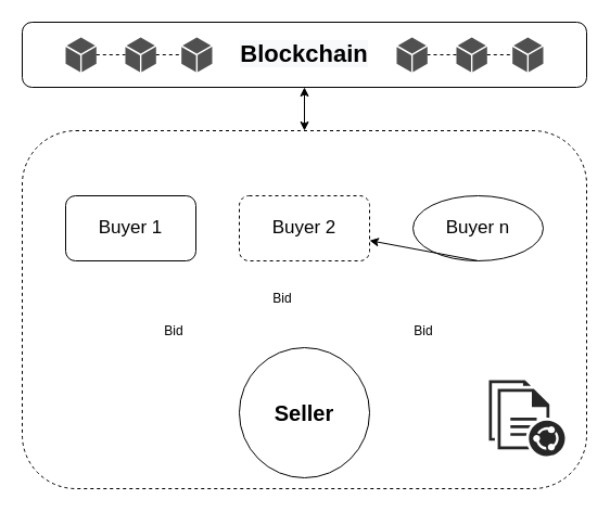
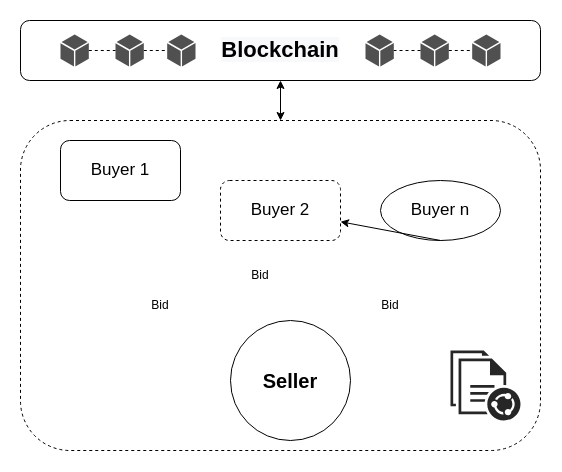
  <mxCell id="0" />
  <mxCell id="1" parent="0" />
  <mxCell id="2" value="" style="rounded=1;whiteSpace=wrap;html=1;dashed=1;fillColor=none;" parent="1" vertex="1"><mxGeometry x="20" y="120" width="520" height="330" as="geometry" /></mxCell>
- <mxCell id="3" value="&lt;font style=&quot;font-size: 20px;&quot;&gt;Seller&lt;/font&gt;" style="ellipse;whiteSpace=wrap;html=1;aspect=fixed;fontStyle=1" parent="1" vertex="1"><mxGeometry x="220" y="320" width="120" height="120" as="geometry" /></mxCell>
- <mxCell id="4" value="&lt;font style=&quot;font-size: 17px;&quot;&gt;Buyer 1&lt;/font&gt;" style="rounded=1;whiteSpace=wrap;html=1;" parent="1" vertex="1"><mxGeometry x="60" y="180" width="120" height="60" as="geometry" /></mxCell>
+ <mxCell id="3" value="&lt;font style=&quot;font-size: 20px;&quot;&gt;Seller&lt;/font&gt;" style="ellipse;whiteSpace=wrap;html=1;aspect=fixed;fontStyle=1" parent="1" vertex="1"><mxGeometry x="230" y="320" width="120" height="120" as="geometry" /></mxCell>
+ <mxCell id="4" value="&lt;font style=&quot;font-size: 17px;&quot;&gt;Buyer 1&lt;/font&gt;" style="rounded=1;whiteSpace=wrap;html=1;" parent="1" vertex="1"><mxGeometry x="60" y="140" width="120" height="60" as="geometry" /></mxCell>
  <mxCell id="5" value="&lt;font style=&quot;font-size: 17px;&quot;&gt;Buyer 2&lt;/font&gt;" style="rounded=1;whiteSpace=wrap;html=1;dashed=1;" parent="1" vertex="1"><mxGeometry x="220" y="180" width="120" height="60" as="geometry" /></mxCell>
  <mxCell id="6" value="&lt;font style=&quot;font-size: 17px;&quot;&gt;Buyer n&lt;/font&gt;" style="ellipse;whiteSpace=wrap;html=1;" parent="1" vertex="1"><mxGeometry x="380" y="180" width="120" height="60" as="geometry" /></mxCell>
  <mxCell id="7" value="" style="endArrow=classic;html=1;rounded=0;exitX=0.5;exitY=1;exitDx=0;exitDy=0;" parent="1" source="6" target="5" edge="1"><mxGeometry width="50" height="50" relative="1" as="geometry"><mxPoint x="250" y="390" as="sourcePoint" /><mxPoint x="300" y="340" as="targetPoint" /></mxGeometry></mxCell>
  <mxCell id="8" value="Bid" style="text;html=1;strokeColor=none;fillColor=none;align=center;verticalAlign=middle;whiteSpace=wrap;rounded=0;" parent="1" vertex="1"><mxGeometry x="130" y="290" width="60" height="30" as="geometry" /></mxCell>
  <mxCell id="9" value="Bid" style="text;html=1;strokeColor=none;fillColor=none;align=center;verticalAlign=middle;whiteSpace=wrap;rounded=0;" parent="1" vertex="1"><mxGeometry x="230" y="260" width="60" height="30" as="geometry" /></mxCell>
  <mxCell id="10" value="Bid" style="text;html=1;strokeColor=none;fillColor=none;align=center;verticalAlign=middle;whiteSpace=wrap;rounded=0;" parent="1" vertex="1"><mxGeometry x="360" y="290" width="60" height="30" as="geometry" /></mxCell>
  <mxCell id="11" value="" style="sketch=0;pointerEvents=1;shadow=0;dashed=0;html=1;strokeColor=none;fillColor=#262626;labelPosition=center;verticalLabelPosition=bottom;verticalAlign=top;outlineConnect=0;align=center;shape=mxgraph.office.concepts.documents_shared;fontColor=#000000;" parent="1" vertex="1"><mxGeometry x="450" y="350" width="70" height="70" as="geometry" /></mxCell>
  <mxCell id="12" value="&lt;font style=&quot;font-size: 22px;&quot;&gt;&lt;span style=&quot;color: rgb(0, 0, 0); font-family: Helvetica; font-style: normal; font-variant-ligatures: normal; font-variant-caps: normal; font-weight: 700; letter-spacing: normal; orphans: 2; text-align: center; text-indent: 0px; text-transform: none; widows: 2; word-spacing: 0px; -webkit-text-stroke-width: 0px; background-color: rgb(248, 249, 250); text-decoration-thickness: initial; text-decoration-style: initial; text-decoration-color: initial; float: none; display: inline !important;&quot;&gt;Blockchain&lt;/span&gt;&lt;br&gt;&lt;/font&gt;" style="rounded=1;whiteSpace=wrap;html=1;fontSize=16;fontColor=#000000;fillColor=none;" parent="1" vertex="1"><mxGeometry x="20" y="20" width="520" height="60" as="geometry" /></mxCell>
  <mxCell id="13" value="" style="endArrow=classic;startArrow=classic;html=1;rounded=0;fontSize=22;fontColor=#000000;entryX=0.5;entryY=1;entryDx=0;entryDy=0;" parent="1" source="2" target="12" edge="1"><mxGeometry width="50" height="50" relative="1" as="geometry"><mxPoint x="140" y="340" as="sourcePoint" /><mxPoint x="190" y="290" as="targetPoint" /></mxGeometry></mxCell>
  <mxCell id="14" value="" style="sketch=0;pointerEvents=1;shadow=0;dashed=0;html=1;strokeColor=none;fillColor=#505050;labelPosition=center;verticalLabelPosition=bottom;verticalAlign=top;outlineConnect=0;align=center;shape=mxgraph.office.concepts.node_generic;fontSize=22;fontColor=#000000;" parent="1" vertex="1"><mxGeometry x="365" y="34" width="28.31" height="32" as="geometry" /></mxCell>
  <mxCell id="15" value="" style="sketch=0;pointerEvents=1;shadow=0;dashed=0;html=1;strokeColor=none;fillColor=#505050;labelPosition=center;verticalLabelPosition=bottom;verticalAlign=top;outlineConnect=0;align=center;shape=mxgraph.office.concepts.node_generic;fontSize=22;fontColor=#000000;" parent="1" vertex="1"><mxGeometry x="420" y="34" width="28.31" height="32" as="geometry" /></mxCell>
  <mxCell id="16" value="" style="sketch=0;pointerEvents=1;shadow=0;dashed=0;html=1;strokeColor=none;fillColor=#505050;labelPosition=center;verticalLabelPosition=bottom;verticalAlign=top;outlineConnect=0;align=center;shape=mxgraph.office.concepts.node_generic;fontSize=22;fontColor=#000000;" parent="1" vertex="1"><mxGeometry x="471.69" y="34" width="28.31" height="32" as="geometry" /></mxCell>
  <mxCell id="17" value="" style="sketch=0;pointerEvents=1;shadow=0;dashed=0;html=1;strokeColor=none;fillColor=#505050;labelPosition=center;verticalLabelPosition=bottom;verticalAlign=top;outlineConnect=0;align=center;shape=mxgraph.office.concepts.node_generic;fontSize=22;fontColor=#000000;" parent="1" vertex="1"><mxGeometry x="60" y="34" width="28.31" height="32" as="geometry" /></mxCell>
  <mxCell id="18" value="" style="sketch=0;pointerEvents=1;shadow=0;dashed=0;html=1;strokeColor=none;fillColor=#505050;labelPosition=center;verticalLabelPosition=bottom;verticalAlign=top;outlineConnect=0;align=center;shape=mxgraph.office.concepts.node_generic;fontSize=22;fontColor=#000000;" parent="1" vertex="1"><mxGeometry x="115" y="34" width="28.31" height="32" as="geometry" /></mxCell>
  <mxCell id="19" value="" style="sketch=0;pointerEvents=1;shadow=0;dashed=0;html=1;strokeColor=none;fillColor=#505050;labelPosition=center;verticalLabelPosition=bottom;verticalAlign=top;outlineConnect=0;align=center;shape=mxgraph.office.concepts.node_generic;fontSize=22;fontColor=#000000;" parent="1" vertex="1"><mxGeometry x="166.69" y="34" width="28.31" height="32" as="geometry" /></mxCell>
  <mxCell id="20" value="" style="endArrow=none;dashed=1;html=1;rounded=0;fontSize=22;fontColor=#000000;" parent="1" source="17" target="18" edge="1"><mxGeometry width="50" height="50" relative="1" as="geometry"><mxPoint x="200" y="160" as="sourcePoint" /><mxPoint x="250" y="110" as="targetPoint" /></mxGeometry></mxCell>
  <mxCell id="21" value="" style="endArrow=none;dashed=1;html=1;rounded=0;fontSize=22;fontColor=#000000;" parent="1" source="18" target="19" edge="1"><mxGeometry width="50" height="50" relative="1" as="geometry"><mxPoint x="143.31" y="49.83" as="sourcePoint" /><mxPoint x="150" y="50" as="targetPoint" /></mxGeometry></mxCell>
  <mxCell id="22" value="" style="endArrow=none;dashed=1;html=1;rounded=0;fontSize=22;fontColor=#000000;" parent="1" source="15" target="14" edge="1"><mxGeometry width="50" height="50" relative="1" as="geometry"><mxPoint x="320" y="49.83" as="sourcePoint" /><mxPoint x="343.38" y="49.83" as="targetPoint" /></mxGeometry></mxCell>
  <mxCell id="23" value="" style="endArrow=none;dashed=1;html=1;rounded=0;fontSize=22;fontColor=#000000;" parent="1" source="15" target="16" edge="1"><mxGeometry width="50" height="50" relative="1" as="geometry"><mxPoint x="430" y="60" as="sourcePoint" /><mxPoint x="403.31" y="60" as="targetPoint" /></mxGeometry></mxCell>
